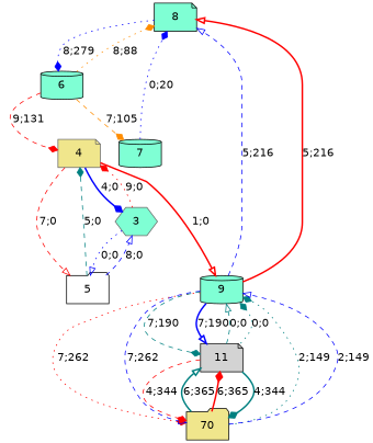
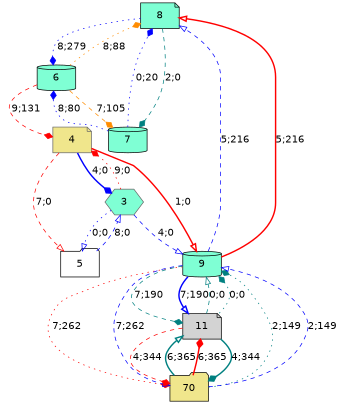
  digraph {
    fontname="DejaVu Sans"
    node [color=black fillcolor=aquamarine fontname="DejaVu Sans" shape=note style=filled]
    edge [arrowhead=diamond color=blue fontname="DejaVu Sans" style=dashed]
    8
    9 [shape=cylinder]
    n3 [fillcolor=khaki label=70 shape=folder]
    11 [fillcolor=lightgrey]
    6 [shape=cylinder]
    7 [shape=cylinder]
    4 [color=gray40 fillcolor=khaki]
    3 [color=gray40 shape=hexagon]
    5 [fillcolor=white shape=folder]
    8 -> 6 [label="8;279" style=dotted]
+   8 -> 7 [color=teal label="2;0"]
    9 -> 8 [arrowhead=onormal label="5;216"]
    9 -> 8 [arrowhead=onormal color=red label="5;216" style=bold]
    9 -> n3 [color=red label="7;262" style=dotted]
    9 -> n3 [arrowhead=onormal label="7;262"]
    9 -> 11 [color=teal label="7;190"]
    9 -> 11 [arrowhead=onormal label="7;190" style=bold]
    n3 -> 9 [color=teal label="2;149" style=dotted]
    n3 -> 9 [arrowhead=onormal label="2;149"]
    n3 -> 11 [arrowhead=onormal color=teal label="6;365" style=bold]
    n3 -> 11 [color=red label="6;365" style=bold]
    11 -> 9 [arrowhead=onormal color=teal label="0;0"]
    11 -> 9 [color=teal label="0;0" style=dotted]
    11 -> n3 [color=red label="4;344"]
    11 -> n3 [color=teal label="4;344" style=bold]
    6 -> 8 [color=darkorange label="8;88" style=dotted]
    6 -> 7 [color=darkorange label="7;105"]
    6 -> 4 [color=red label="9;131"]
    7 -> 8 [label="0;20" style=dotted]
+   7 -> 6 [label="8;80" style=dotted]
    4 -> 9 [arrowhead=onormal color=red label="1;0" style=bold]
    4 -> 3 [label="4;0" style=bold]
    4 -> 5 [arrowhead=onormal color=red label="7;0"]
+   3 -> 9 [arrowhead=onormal label="4;0"]
    3 -> 4 [color=red label="9;0" style=dotted]
    3 -> 5 [arrowhead=onormal label="0;0" style=dotted]
-   5 -> 4 [color=teal label="5;0"]
    5 -> 3 [arrowhead=onormal label="8;0"]
  }
